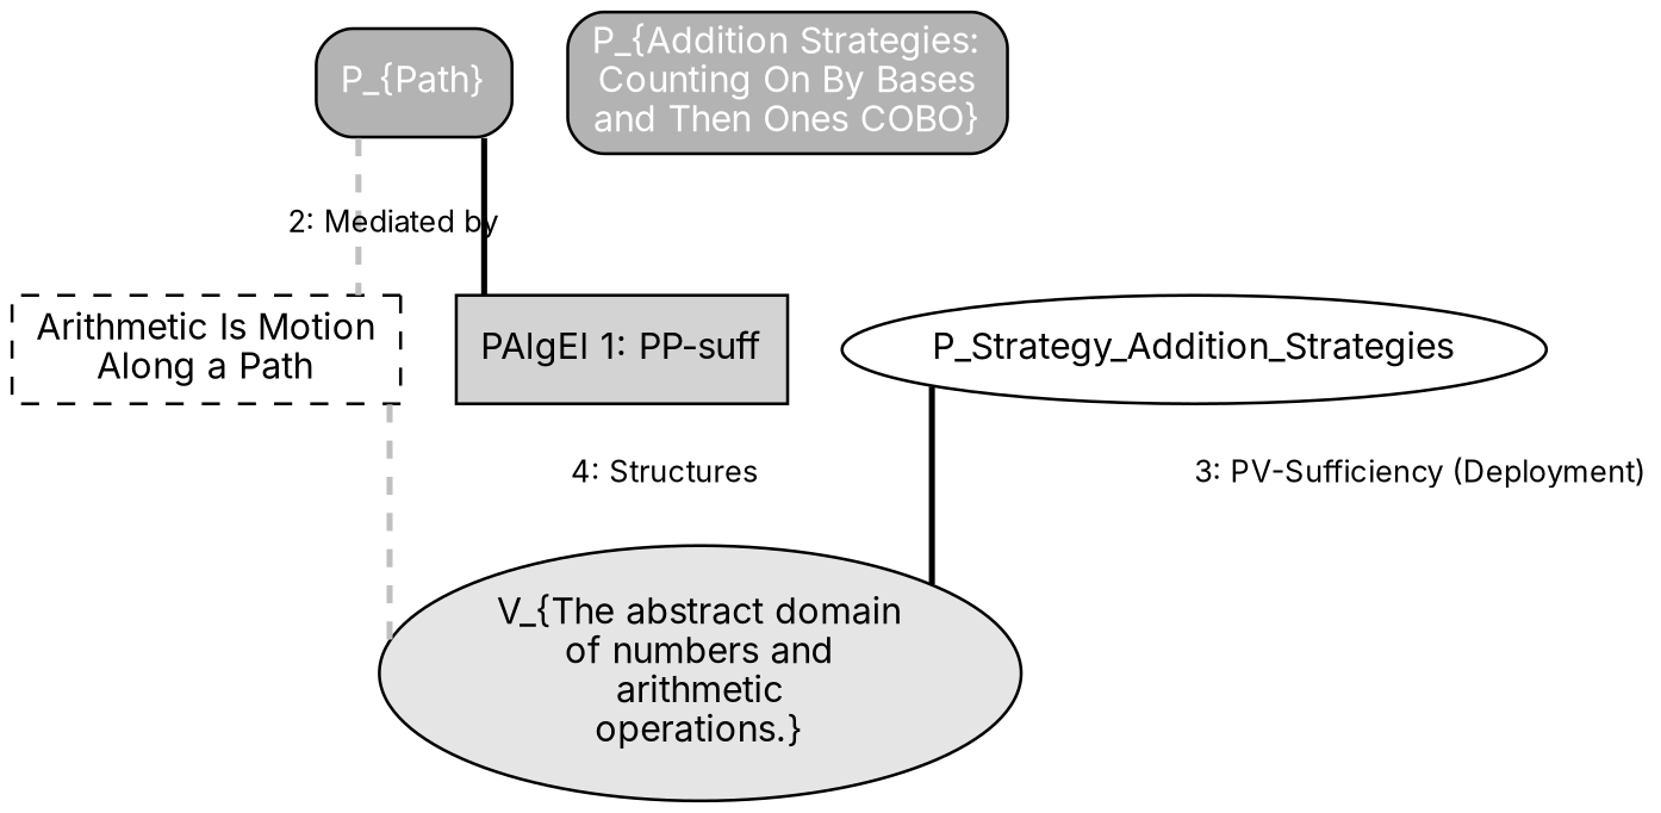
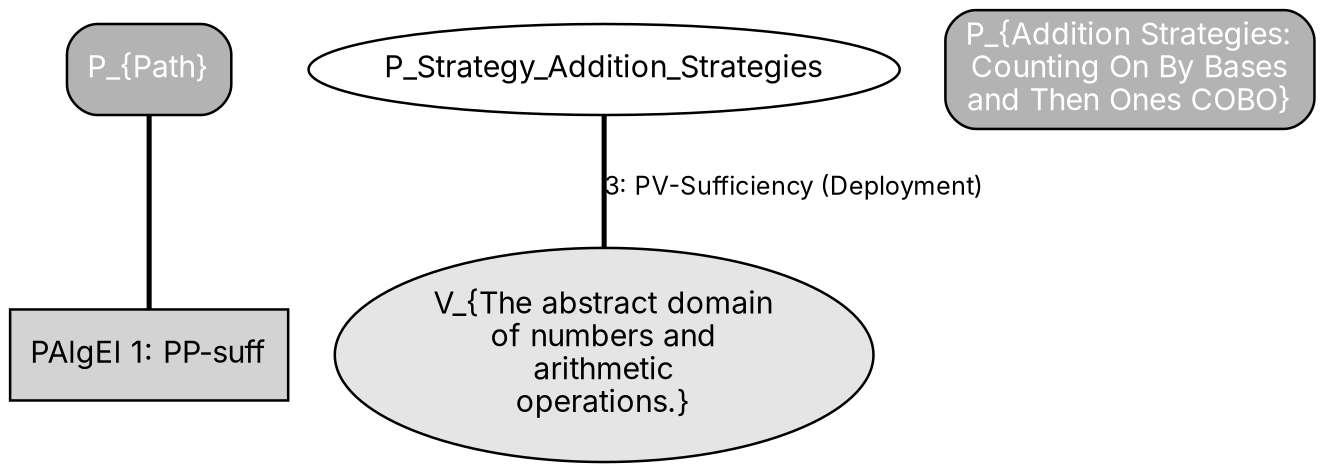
  digraph {
    fontname=Inter
    rankdir=TB
    splines=ortho
    node [fontname=Inter fontsize=12 shape=box style="filled,rounded"]
    edge [arrowhead=stealth color=gray fontname=Inter fontsize=10 penwidth=2.0 style=dashed]
    n1 [fillcolor=gray70 fontcolor=white label="P_{Path}"]
-   n2 [label="Arithmetic Is Motion\nAlong a Path" style=dashed]
    n3 [fillcolor=lightgray fontcolor=black label="PAlgEl 1: PP-suff" style=filled]
    n4 [fillcolor=gray90 label="V_{The abstract domain\nof numbers and\narithmetic\noperations.}" shape=ellipse style=filled]
    n5 [fillcolor=gray70 fontcolor=white label="P_{Addition Strategies:\nCounting On By Bases\nand Then Ones COBO}"]
    P_Strategy_Addition_Strategies [shape="" style=""]
-   n1 -> n2 [label="2: Mediated by"]
    n1 -> n3 [arrowhead=none color=black style=solid]
-   n2 -> n4 [label="4: Structures"]
    P_Strategy_Addition_Strategies -> n4 [color=black label="3: PV-Sufficiency (Deployment)" style=solid tailport=_Counting_On_By_Bases_and_Then_Ones_COBO]
  }
